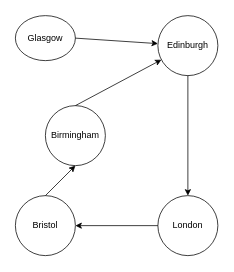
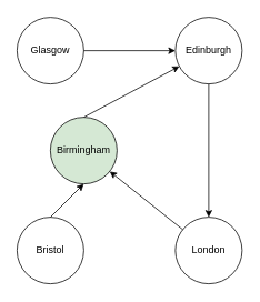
  <mxCell id="0" />
  <mxCell id="1" parent="0" />
- <mxCell id="2" value="Glasgow" style="ellipse;whiteSpace=wrap;html=1;aspect=fixed;" vertex="1" parent="1"><mxGeometry x="20" y="20" width="80" height="60" as="geometry" /></mxCell>
+ <mxCell id="2" value="Glasgow" style="ellipse;whiteSpace=wrap;html=1;aspect=fixed;" vertex="1" parent="1"><mxGeometry x="20" y="20" width="80" height="80" as="geometry" /></mxCell>
  <mxCell id="3" value="Bristol" style="ellipse;whiteSpace=wrap;html=1;aspect=fixed;" vertex="1" parent="1"><mxGeometry x="20" y="260" width="80" height="80" as="geometry" /></mxCell>
- <mxCell id="4" value="Birmingham" style="ellipse;whiteSpace=wrap;html=1;aspect=fixed;" vertex="1" parent="1"><mxGeometry x="60" y="140" width="80" height="80" as="geometry" /></mxCell>
+ <mxCell id="4" value="Birmingham" style="ellipse;whiteSpace=wrap;html=1;aspect=fixed;fillColor=#d5e8d4;" vertex="1" parent="1"><mxGeometry x="60" y="140" width="80" height="80" as="geometry" /></mxCell>
  <mxCell id="5" value="Edinburgh" style="ellipse;whiteSpace=wrap;html=1;aspect=fixed;" vertex="1" parent="1"><mxGeometry x="210" y="20" width="80" height="80" as="geometry" /></mxCell>
  <mxCell id="6" value="London" style="ellipse;whiteSpace=wrap;html=1;aspect=fixed;" vertex="1" parent="1"><mxGeometry x="210" y="260" width="80" height="80" as="geometry" /></mxCell>
- <mxCell id="7" value="" style="endArrow=classic;html=1;entryX=1;entryY=0.5;entryDx=0;entryDy=0;" edge="1" parent="1" source="6" target="3"><mxGeometry width="50" height="50" relative="1" as="geometry"><mxPoint x="20" y="410" as="sourcePoint" /><mxPoint x="70" y="360" as="targetPoint" /></mxGeometry></mxCell>
+ <mxCell id="7" value="" style="endArrow=classic;html=1;" edge="1" parent="1" source="6" target="4"><mxGeometry width="50" height="50" relative="1" as="geometry"><mxPoint x="20" y="410" as="sourcePoint" /><mxPoint x="70" y="360" as="targetPoint" /></mxGeometry></mxCell>
  <mxCell id="8" value="" style="endArrow=classic;html=1;exitX=0.5;exitY=0;exitDx=0;exitDy=0;entryX=0.5;entryY=1;entryDx=0;entryDy=0;" edge="1" parent="1" source="3" target="4"><mxGeometry width="50" height="50" relative="1" as="geometry"><mxPoint x="20" y="410" as="sourcePoint" /><mxPoint x="70" y="360" as="targetPoint" /></mxGeometry></mxCell>
  <mxCell id="9" value="" style="endArrow=classic;html=1;exitX=0.5;exitY=0;exitDx=0;exitDy=0;" edge="1" parent="1" source="4" target="5"><mxGeometry width="50" height="50" relative="1" as="geometry"><mxPoint x="20" y="410" as="sourcePoint" /><mxPoint x="70" y="360" as="targetPoint" /></mxGeometry></mxCell>
  <mxCell id="10" value="" style="endArrow=classic;html=1;exitX=1;exitY=0.5;exitDx=0;exitDy=0;" edge="1" parent="1" source="2" target="5"><mxGeometry width="50" height="50" relative="1" as="geometry"><mxPoint x="20" y="410" as="sourcePoint" /><mxPoint x="70" y="360" as="targetPoint" /></mxGeometry></mxCell>
  <mxCell id="11" value="" style="endArrow=classic;html=1;entryX=0.5;entryY=0;entryDx=0;entryDy=0;exitX=0.5;exitY=1;exitDx=0;exitDy=0;" edge="1" parent="1" source="5" target="6"><mxGeometry width="50" height="50" relative="1" as="geometry"><mxPoint x="20" y="410" as="sourcePoint" /><mxPoint x="70" y="360" as="targetPoint" /></mxGeometry></mxCell>
